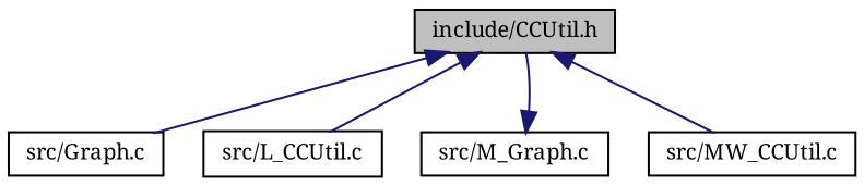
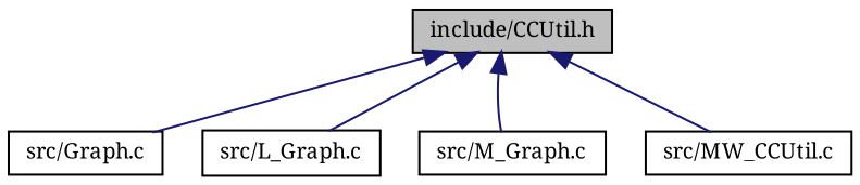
  digraph {
    fontname="Noto Serif"
    node [color=black fillcolor=white fontname="Noto Serif" fontsize=10 shape=record style=filled]
    edge [color=midnightblue dir=back fontname="Noto Serif" fontsize=10 labelfontname=Helvetica labelfontsize=10 style=solid]
    n1 [fillcolor=grey75 fontcolor=black height=0.2 label="include/CCUtil.h" width=0.4]
    n2 [height=0.2 label="src/Graph.c" width=0.4]
-   n3 [height=0.2 label="src/L_CCUtil.c" width=0.4]
+   n3 [height=0.2 label="src/L_Graph.c" width=0.4]
    n4 [height=0.2 label="src/M_Graph.c" width=0.4]
    n5 [height=0.2 label="src/MW_CCUtil.c" width=0.4]
    n1 -> n2
    n1 -> n3
-   n4 -> n1
+   n1 -> n4
    n1 -> n5
  }
